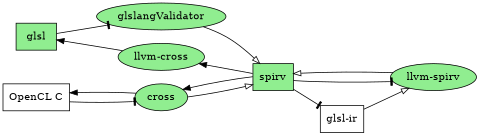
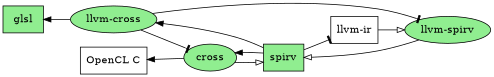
  digraph {
    rankdir=LR
    node [fillcolor=lightgreen shape=record style=filled]
    n1 [label=glsl]
-   n2 [label=glslangValidator shape=oval]
    n3 [label="llvm-cross" shape=oval]
    n4 [label=spirv]
    n5 [fillcolor=white label="OpenCL C"]
    n6 [label=cross shape=oval]
    n7 [label="llvm-spirv" shape=oval]
-   n8 [fillcolor=white label="glsl-ir"]
-   n1 -> n2 [arrowhead=tee]
+   n8 [fillcolor=white label="llvm-ir"]
    n1 -> n3 [dir=back]
-   n2 -> n4 [arrowhead=onormal]
    n3 -> n4 [dir=back]
-   n4 -> n7 [arrowhead=tee]
+   n3 -> n7 [arrowhead=tee]
    n4 -> n8 [arrowhead=tee]
-   n5 -> n6 [arrowhead=tee]
+   n3 -> n6 [arrowhead=tee]
    n5 -> n6 [dir=back]
    n6 -> n4 [arrowhead=onormal]
    n6 -> n4 [dir=back]
    n7 -> n4 [arrowhead=onormal]
    n8 -> n7 [arrowhead=onormal]
  }
